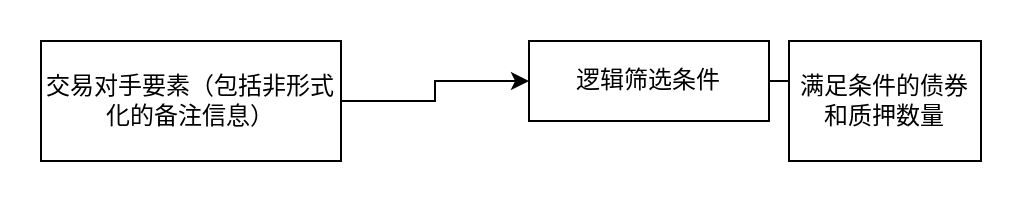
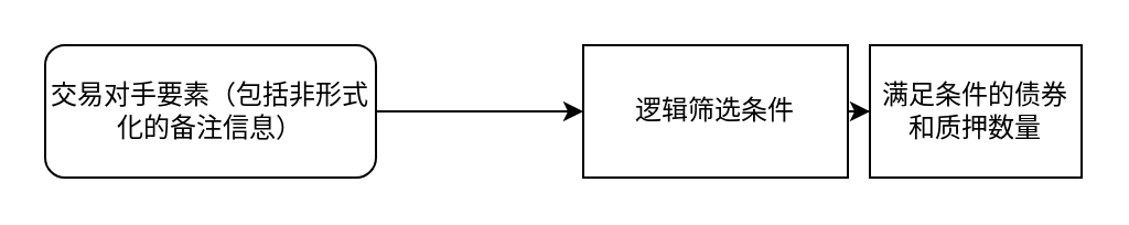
  <mxCell id="0" />
  <mxCell id="1" parent="0" />
  <mxCell id="2" value="" style="edgeStyle=orthogonalEdgeStyle;rounded=0;orthogonalLoop=1;jettySize=auto;html=1;" edge="1" parent="1" source="3" target="5"><mxGeometry relative="1" as="geometry" /></mxCell>
- <mxCell id="3" value="交易对手要素（包括非形式化的备注信息）" style="rounded=0;whiteSpace=wrap;html=1;" vertex="1" parent="1"><mxGeometry x="20" y="20" width="150" height="60" as="geometry" /></mxCell>
+ <mxCell id="3" value="交易对手要素（包括非形式化的备注信息）" style="whiteSpace=wrap;html=1;rounded=1;" vertex="1" parent="1"><mxGeometry x="20" y="20" width="150" height="60" as="geometry" /></mxCell>
  <mxCell id="4" style="edgeStyle=orthogonalEdgeStyle;rounded=0;orthogonalLoop=1;jettySize=auto;html=1;entryX=0;entryY=0.5;entryDx=0;entryDy=0;" edge="1" parent="1" source="5" target="6"><mxGeometry relative="1" as="geometry" /></mxCell>
- <mxCell id="5" value="逻辑筛选条件" style="rounded=0;whiteSpace=wrap;html=1;" vertex="1" parent="1"><mxGeometry x="264" y="20" width="120" height="40" as="geometry" /></mxCell>
+ <mxCell id="5" value="逻辑筛选条件" style="rounded=0;whiteSpace=wrap;html=1;" vertex="1" parent="1"><mxGeometry x="264" y="20" width="120" height="60" as="geometry" /></mxCell>
  <mxCell id="6" value="满足条件的债券和质押数量" style="rounded=0;whiteSpace=wrap;html=1;" vertex="1" parent="1"><mxGeometry x="394" y="20" width="96" height="60" as="geometry" /></mxCell>
